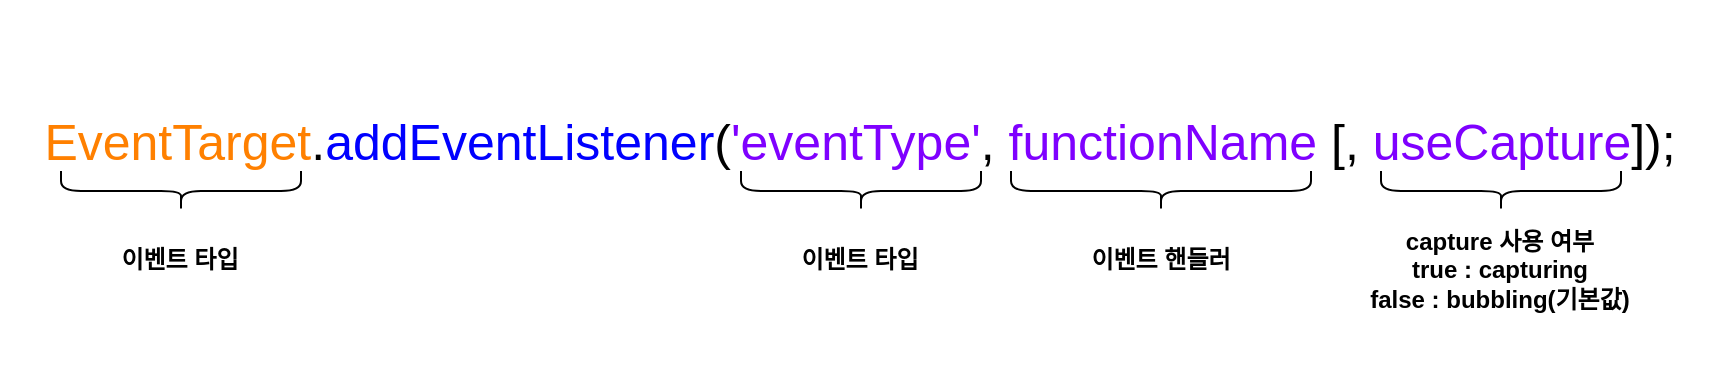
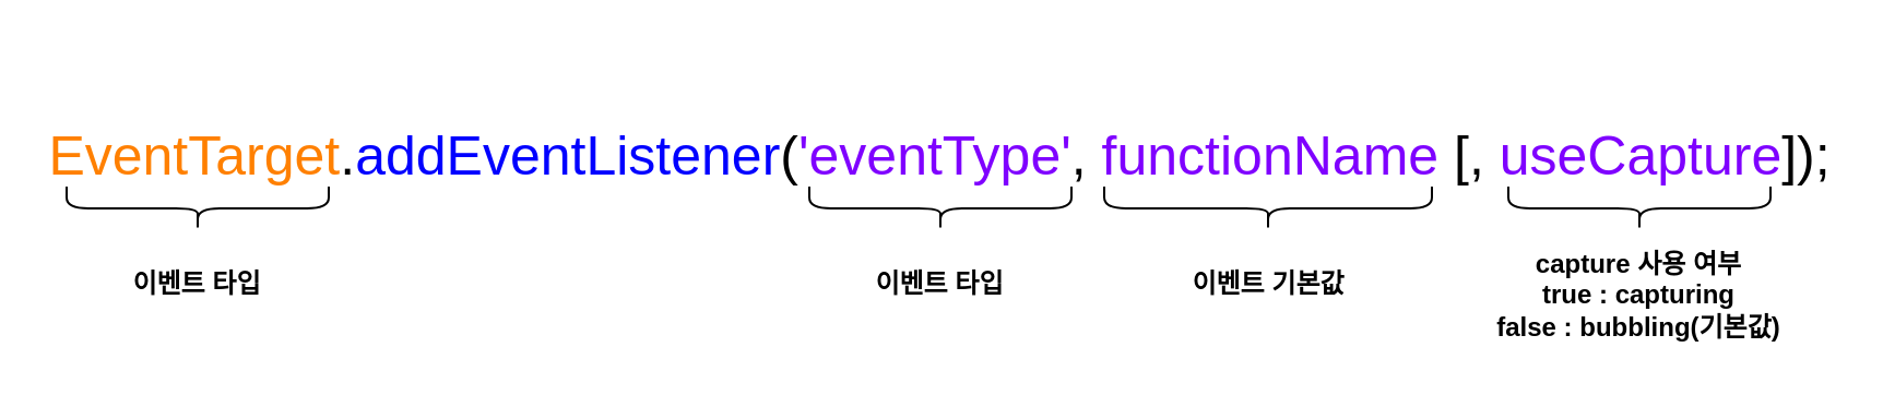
  <mxCell id="0" />
  <mxCell id="1" parent="0" />
  <mxCell id="2" value="&lt;font style=&quot;font-size: 25px;&quot;&gt;&lt;font color=&quot;#ff8000&quot;&gt;EventTarget&lt;/font&gt;.&lt;font color=&quot;#0000ff&quot;&gt;addEventListener&lt;/font&gt;(&lt;font color=&quot;#7f00ff&quot;&gt;'eventType'&lt;/font&gt;, &lt;font color=&quot;#7f00ff&quot;&gt;functionName &lt;/font&gt;[, &lt;font color=&quot;#7f00ff&quot;&gt;useCapture&lt;/font&gt;]);&lt;/font&gt;" style="text;html=1;strokeColor=none;fillColor=none;align=center;verticalAlign=middle;whiteSpace=wrap;rounded=0;" vertex="1" parent="1"><mxGeometry y="55" width="820" height="30" as="geometry" x="20" /></mxCell>
  <mxCell id="3" value="" style="shape=curlyBracket;whiteSpace=wrap;html=1;rounded=1;flipH=1;fontSize=25;fontColor=#7F00FF;rotation=90;" vertex="1" parent="1"><mxGeometry x="80" y="35" width="20" height="120" as="geometry" /></mxCell>
  <mxCell id="4" value="" style="shape=curlyBracket;whiteSpace=wrap;html=1;rounded=1;flipH=1;fontSize=25;fontColor=#7F00FF;rotation=90;" vertex="1" parent="1"><mxGeometry x="420" y="35" width="20" height="120" as="geometry" /></mxCell>
  <mxCell id="5" value="" style="shape=curlyBracket;whiteSpace=wrap;html=1;rounded=1;flipH=1;fontSize=25;fontColor=#7F00FF;rotation=90;" vertex="1" parent="1"><mxGeometry x="570" y="20" width="20" height="150" as="geometry" /></mxCell>
  <mxCell id="6" value="" style="shape=curlyBracket;whiteSpace=wrap;html=1;rounded=1;flipH=1;fontSize=25;fontColor=#7F00FF;rotation=90;" vertex="1" parent="1"><mxGeometry x="740" y="35" width="20" height="120" as="geometry" /></mxCell>
  <mxCell id="7" value="&lt;b&gt;이벤트 타입&lt;/b&gt;" style="text;html=1;strokeColor=none;fillColor=none;align=center;verticalAlign=middle;whiteSpace=wrap;rounded=0;fontSize=12;fontColor=#000000;" vertex="1" parent="1"><mxGeometry x="395" y="115" width="70" height="30" as="geometry" /></mxCell>
  <mxCell id="8" value="&lt;b&gt;이벤트 타입&lt;/b&gt;" style="text;html=1;strokeColor=none;fillColor=none;align=center;verticalAlign=middle;whiteSpace=wrap;rounded=0;fontSize=12;fontColor=#000000;" vertex="1" parent="1"><mxGeometry x="55" y="115" width="70" height="30" as="geometry" /></mxCell>
- <mxCell id="9" value="&lt;b&gt;이벤트 핸들러&lt;/b&gt;" style="text;html=1;strokeColor=none;fillColor=none;align=center;verticalAlign=middle;whiteSpace=wrap;rounded=0;fontSize=12;fontColor=#000000;" vertex="1" parent="1"><mxGeometry x="537.5" y="115" width="85" height="30" as="geometry" /></mxCell>
+ <mxCell id="9" value="&lt;b&gt;이벤트 기본값&lt;/b&gt;" style="text;html=1;strokeColor=none;fillColor=none;align=center;verticalAlign=middle;whiteSpace=wrap;rounded=0;fontSize=12;fontColor=#000000;" vertex="1" parent="1"><mxGeometry x="537.5" y="115" width="85" height="30" as="geometry" /></mxCell>
  <mxCell id="10" value="&lt;b&gt;capture 사용 여부&lt;br&gt;true : capturing&lt;br&gt;false : bubbling(기본값)&lt;br&gt;&lt;/b&gt;" style="text;html=1;strokeColor=none;fillColor=none;align=center;verticalAlign=middle;whiteSpace=wrap;rounded=0;fontSize=12;fontColor=#000000;" vertex="1" parent="1"><mxGeometry x="680" y="110" width="140" height="50" as="geometry" /></mxCell>
